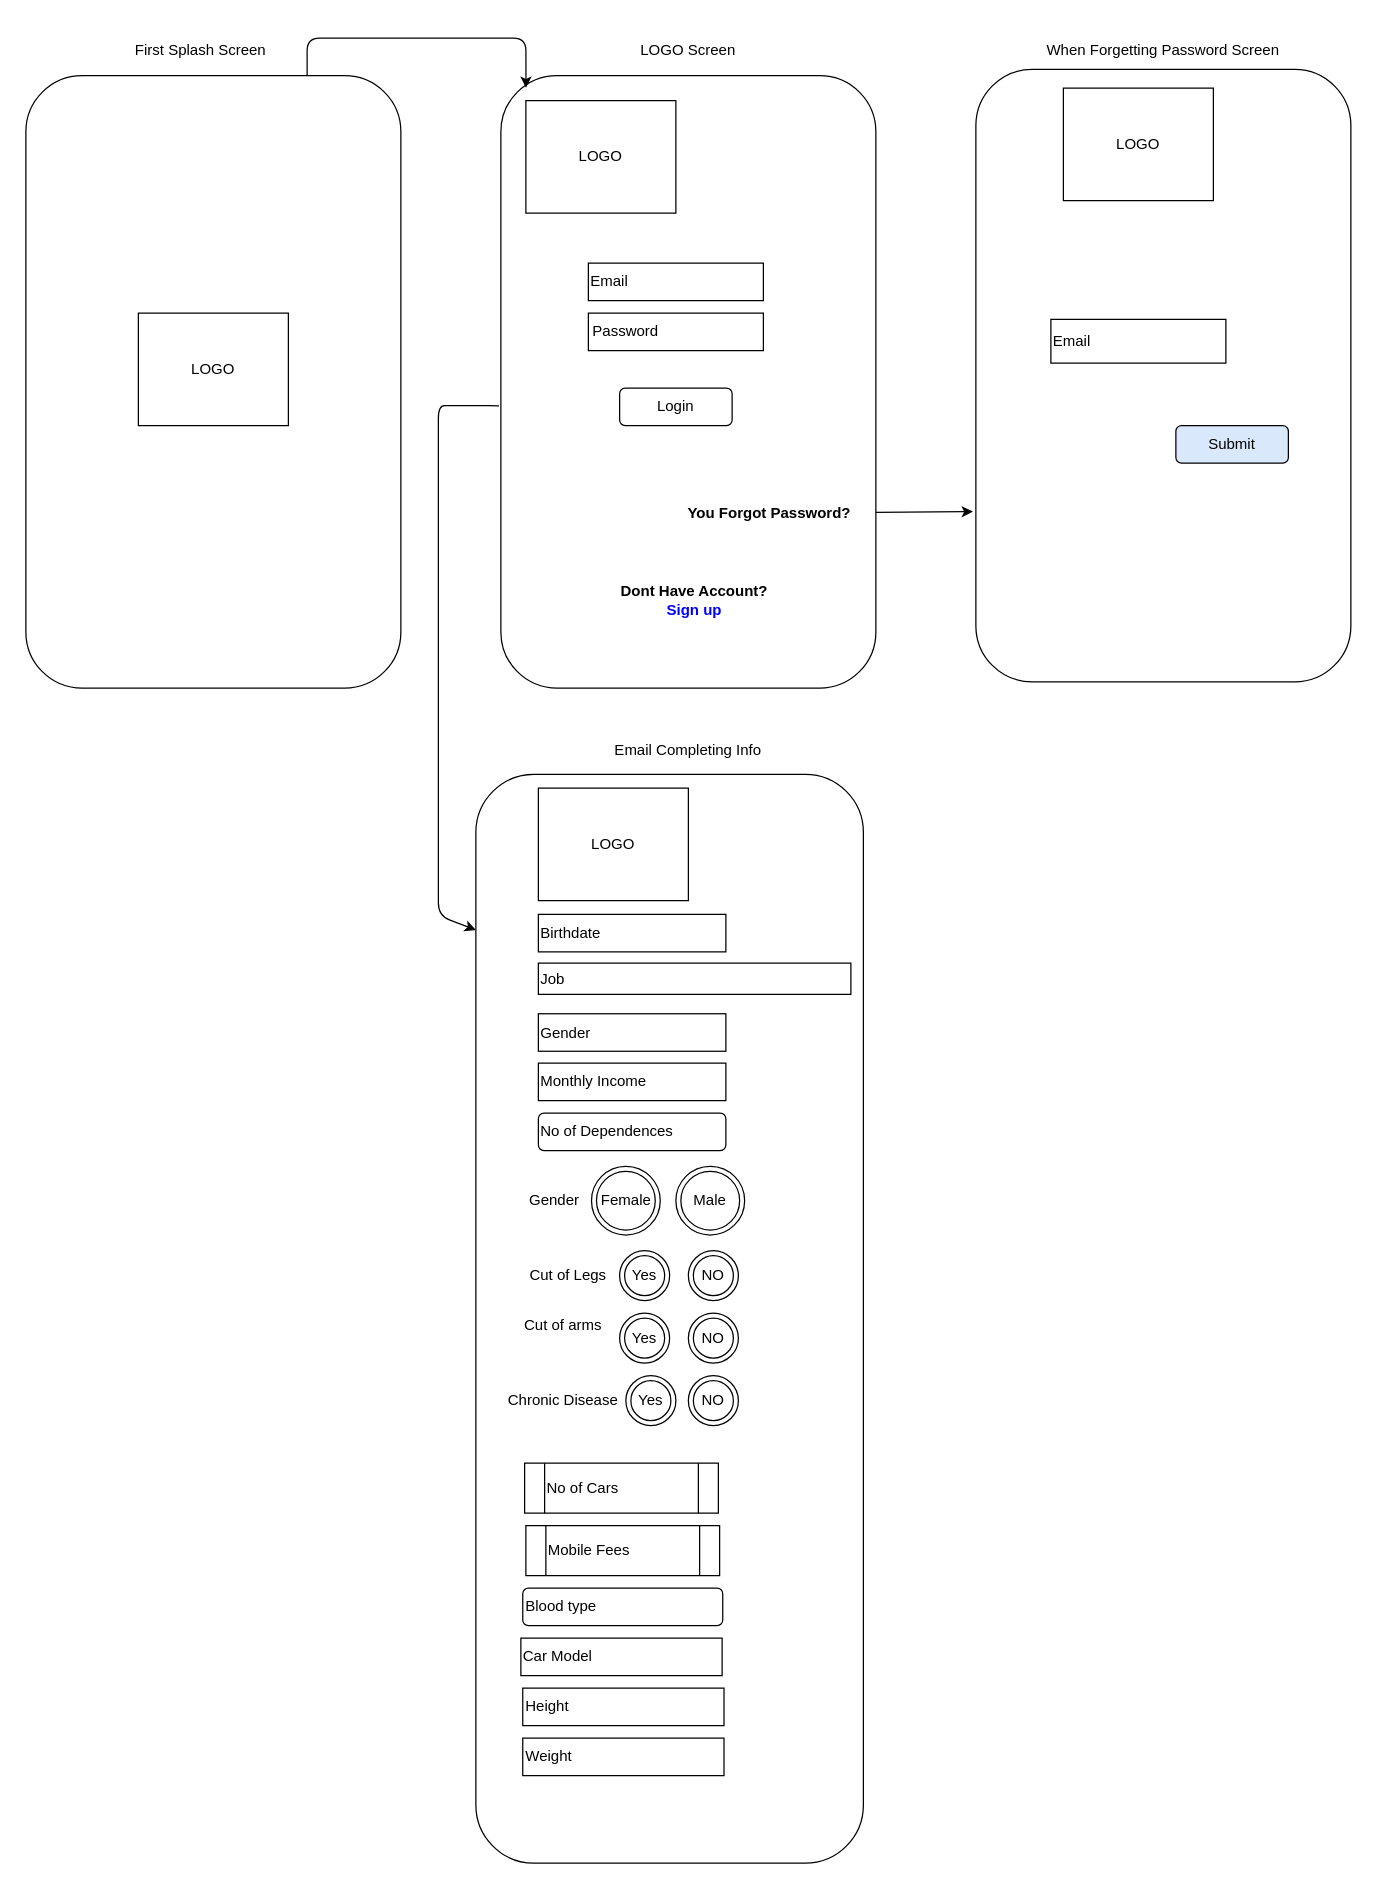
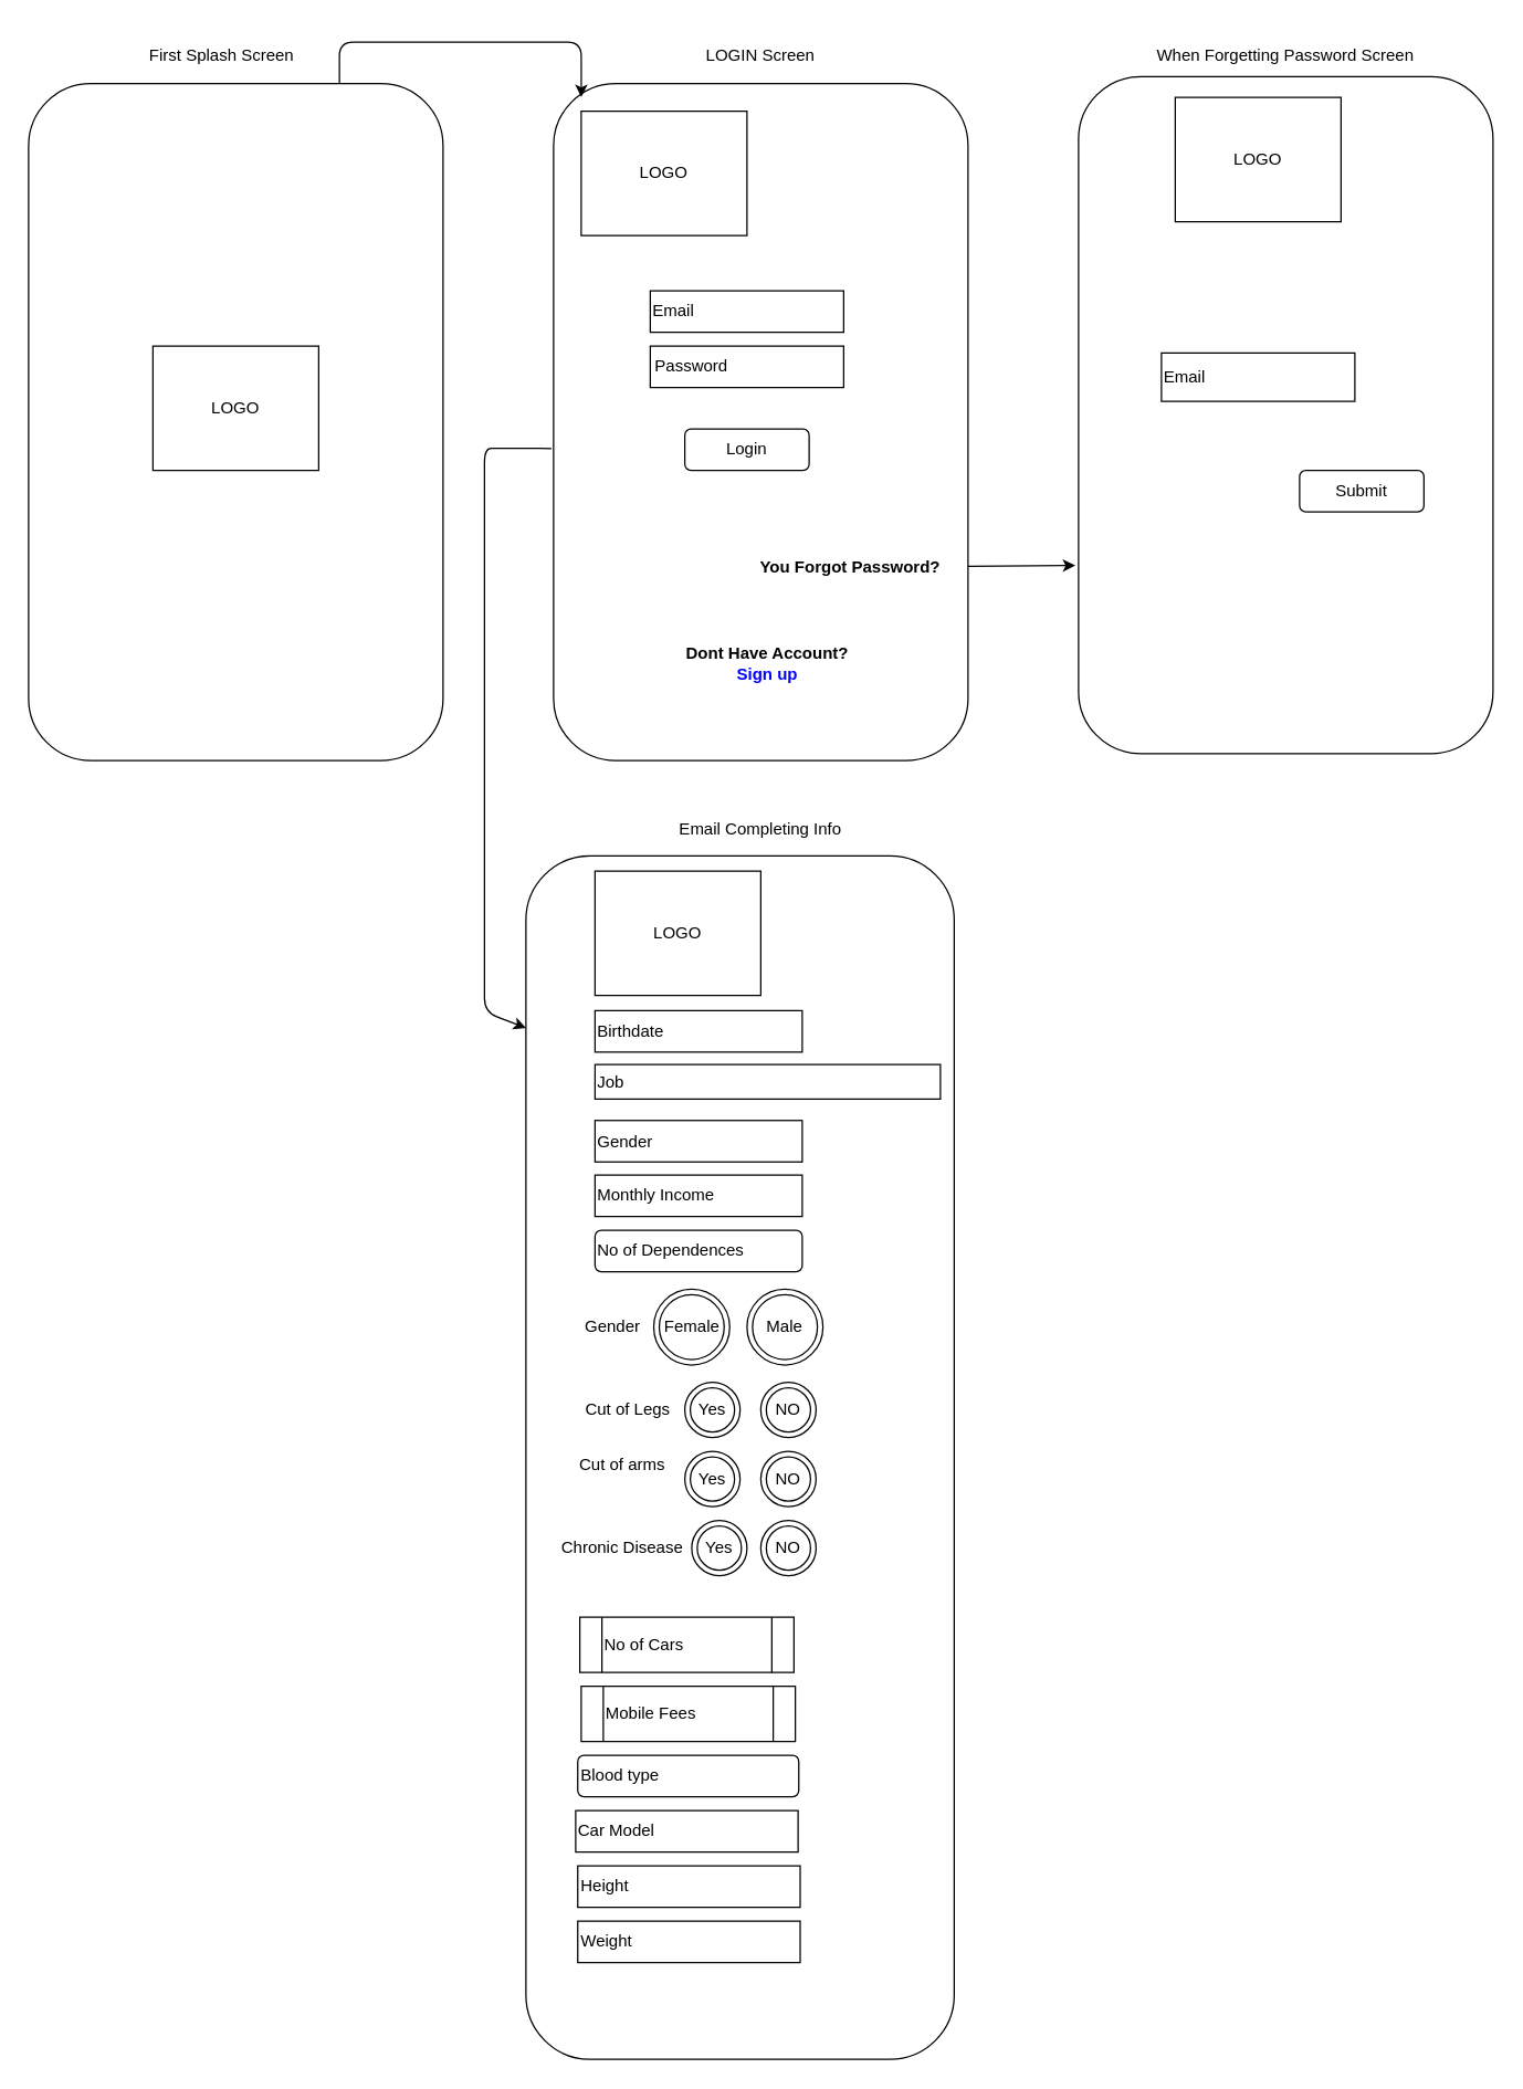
  <mxCell id="0" />
  <mxCell id="1" parent="0" />
  <mxCell id="2" value="" style="rounded=1;whiteSpace=wrap;html=1;" vertex="1" parent="1"><mxGeometry x="20" y="60" width="300" height="490" as="geometry" /></mxCell>
  <mxCell id="3" value="LOGO" style="rounded=0;whiteSpace=wrap;html=1;" vertex="1" parent="1"><mxGeometry x="110" y="250" width="120" height="90" as="geometry" /></mxCell>
  <mxCell id="4" value="First Splash Screen&lt;br&gt;" style="text;html=1;strokeColor=none;fillColor=none;align=center;verticalAlign=middle;whiteSpace=wrap;rounded=0;" vertex="1" parent="1"><mxGeometry x="50" y="30" width="220" height="20" as="geometry" /></mxCell>
  <mxCell id="5" value="" style="rounded=1;whiteSpace=wrap;html=1;" vertex="1" parent="1"><mxGeometry x="400" y="60" width="300" height="490" as="geometry" /></mxCell>
- <mxCell id="6" value="LOGO Screen&lt;br&gt;" style="text;html=1;strokeColor=none;fillColor=none;align=center;verticalAlign=middle;whiteSpace=wrap;rounded=0;" vertex="1" parent="1"><mxGeometry x="470" y="25" width="160" height="30" as="geometry" /></mxCell>
+ <mxCell id="6" value="LOGIN Screen&lt;br&gt;" style="text;html=1;strokeColor=none;fillColor=none;align=center;verticalAlign=middle;whiteSpace=wrap;rounded=0;" vertex="1" parent="1"><mxGeometry x="470" y="25" width="160" height="30" as="geometry" /></mxCell>
  <mxCell id="7" value="Email" style="rounded=0;whiteSpace=wrap;html=1;align=left;" vertex="1" parent="1"><mxGeometry x="470" y="210" width="140" height="30" as="geometry" /></mxCell>
  <mxCell id="8" value="" style="rounded=0;whiteSpace=wrap;html=1;" vertex="1" parent="1"><mxGeometry x="470" y="250" width="140" height="30" as="geometry" /></mxCell>
  <mxCell id="9" value="Password&lt;br&gt;" style="text;html=1;strokeColor=none;fillColor=none;align=center;verticalAlign=middle;whiteSpace=wrap;rounded=0;" vertex="1" parent="1"><mxGeometry x="480" y="255" width="40" height="20" as="geometry" /></mxCell>
  <mxCell id="10" value="" style="endArrow=classic;html=1;exitX=0.75;exitY=0;exitDx=0;exitDy=0;entryX=0.067;entryY=0.02;entryDx=0;entryDy=0;entryPerimeter=0;" edge="1" parent="1" source="2" target="5"><mxGeometry width="50" height="50" relative="1" as="geometry"><mxPoint x="470" y="340" as="sourcePoint" /><mxPoint x="398" y="350" as="targetPoint" /><Array as="points"><mxPoint x="245" y="30" /><mxPoint x="420" y="30" /></Array></mxGeometry></mxCell>
  <mxCell id="11" value="LOGO" style="rounded=0;whiteSpace=wrap;html=1;" vertex="1" parent="1"><mxGeometry x="420" y="80" width="120" height="90" as="geometry" /></mxCell>
  <mxCell id="12" value="You Forgot Password?" style="text;html=1;strokeColor=none;fillColor=none;align=center;verticalAlign=middle;whiteSpace=wrap;rounded=0;fontStyle=1" vertex="1" parent="1"><mxGeometry x="530" y="400" width="170" height="20" as="geometry" /></mxCell>
  <mxCell id="13" value="Dont Have Account?&lt;br&gt;&lt;font color=&quot;#0000ff&quot;&gt;Sign up&lt;/font&gt;" style="text;html=1;strokeColor=none;fillColor=none;align=center;verticalAlign=middle;whiteSpace=wrap;rounded=0;fontStyle=1" vertex="1" parent="1"><mxGeometry x="470" y="470" width="170" height="20" as="geometry" /></mxCell>
  <mxCell id="14" value="Login" style="rounded=1;whiteSpace=wrap;html=1;align=center;" vertex="1" parent="1"><mxGeometry x="495" y="310" width="90" height="30" as="geometry" /></mxCell>
  <mxCell id="15" style="edgeStyle=orthogonalEdgeStyle;rounded=0;orthogonalLoop=1;jettySize=auto;html=1;exitX=0.5;exitY=1;exitDx=0;exitDy=0;" edge="1" parent="1" source="14" target="14"><mxGeometry relative="1" as="geometry" /></mxCell>
  <mxCell id="16" value="" style="rounded=1;whiteSpace=wrap;html=1;" vertex="1" parent="1"><mxGeometry x="780" y="55" width="300" height="490" as="geometry" /></mxCell>
  <mxCell id="17" value="When Forgetting Password Screen" style="text;html=1;strokeColor=none;fillColor=none;align=center;verticalAlign=middle;whiteSpace=wrap;rounded=0;" vertex="1" parent="1"><mxGeometry x="820" y="20" width="220" height="40" as="geometry" /></mxCell>
  <mxCell id="18" value="" style="endArrow=classic;html=1;entryX=-0.008;entryY=0.722;entryDx=0;entryDy=0;entryPerimeter=0;" edge="1" parent="1" source="12" target="16"><mxGeometry width="50" height="50" relative="1" as="geometry"><mxPoint x="530" y="310" as="sourcePoint" /><mxPoint x="580" y="260" as="targetPoint" /></mxGeometry></mxCell>
  <mxCell id="19" value="Email" style="rounded=0;whiteSpace=wrap;html=1;align=left;" vertex="1" parent="1"><mxGeometry x="840" y="255" width="140" height="35" as="geometry" /></mxCell>
  <mxCell id="20" value="LOGO" style="rounded=0;whiteSpace=wrap;html=1;" vertex="1" parent="1"><mxGeometry x="850" y="70" width="120" height="90" as="geometry" /></mxCell>
- <mxCell id="21" value="Submit" style="rounded=1;whiteSpace=wrap;html=1;align=center;fillColor=#dae8fc;" vertex="1" parent="1"><mxGeometry x="940" y="340" width="90" height="30" as="geometry" /></mxCell>
+ <mxCell id="21" value="Submit" style="rounded=1;whiteSpace=wrap;html=1;align=center;" vertex="1" parent="1"><mxGeometry x="940" y="340" width="90" height="30" as="geometry" /></mxCell>
  <mxCell id="22" value="" style="rounded=1;whiteSpace=wrap;html=1;" vertex="1" parent="1"><mxGeometry x="380" y="619" width="310" height="871" as="geometry" /></mxCell>
  <mxCell id="23" value="" style="endArrow=classic;html=1;exitX=-0.005;exitY=0.539;exitDx=0;exitDy=0;exitPerimeter=0;entryX=0;entryY=0.143;entryDx=0;entryDy=0;entryPerimeter=0;" edge="1" parent="1" source="5" target="22"><mxGeometry width="50" height="50" relative="1" as="geometry"><mxPoint x="500" y="600" as="sourcePoint" /><mxPoint x="390" y="713" as="targetPoint" /><Array as="points"><mxPoint x="380" y="324" /><mxPoint x="370" y="324" /><mxPoint x="350" y="324" /><mxPoint x="350" y="550" /><mxPoint x="350" y="732" /></Array></mxGeometry></mxCell>
  <mxCell id="24" value="LOGO" style="rounded=0;whiteSpace=wrap;html=1;" vertex="1" parent="1"><mxGeometry x="430" y="630" width="120" height="90" as="geometry" /></mxCell>
  <mxCell id="25" value="Email Completing Info" style="text;html=1;strokeColor=none;fillColor=none;align=center;verticalAlign=middle;whiteSpace=wrap;rounded=0;" vertex="1" parent="1"><mxGeometry x="470" y="590" width="160" height="20" as="geometry" /></mxCell>
  <mxCell id="26" value="Birthdate" style="rounded=0;whiteSpace=wrap;html=1;align=left;" vertex="1" parent="1"><mxGeometry x="430" y="731" width="150" height="30" as="geometry" /></mxCell>
  <mxCell id="27" value="Gender" style="rounded=0;whiteSpace=wrap;html=1;align=left;" vertex="1" parent="1"><mxGeometry x="430" y="810.5" width="150" height="30" as="geometry" /></mxCell>
  <mxCell id="28" value="Monthly Income" style="rounded=0;whiteSpace=wrap;html=1;align=left;" vertex="1" parent="1"><mxGeometry x="430" y="850" width="150" height="30" as="geometry" /></mxCell>
  <mxCell id="29" value="No of Dependences" style="whiteSpace=wrap;html=1;align=left;rounded=1;" vertex="1" parent="1"><mxGeometry x="430" y="890" width="150" height="30" as="geometry" /></mxCell>
  <mxCell id="30" value="Gender" style="text;html=1;strokeColor=none;fillColor=none;align=center;verticalAlign=middle;whiteSpace=wrap;rounded=0;" vertex="1" parent="1"><mxGeometry x="422.5" y="950" width="40" height="20" as="geometry" /></mxCell>
  <mxCell id="31" value="Blood type" style="whiteSpace=wrap;html=1;align=left;rounded=1;" vertex="1" parent="1"><mxGeometry x="417.5" y="1270" width="160" height="30" as="geometry" /></mxCell>
  <mxCell id="32" value="Car Model" style="rounded=0;whiteSpace=wrap;html=1;align=left;" vertex="1" parent="1"><mxGeometry x="416" y="1310" width="161" height="30" as="geometry" /></mxCell>
  <mxCell id="33" value="Job" style="rounded=0;whiteSpace=wrap;html=1;align=left;" vertex="1" parent="1"><mxGeometry x="430" y="770" width="250" height="25" as="geometry" /></mxCell>
  <mxCell id="34" value="Height" style="rounded=0;whiteSpace=wrap;html=1;align=left;" vertex="1" parent="1"><mxGeometry x="417.5" y="1350" width="161" height="30" as="geometry" /></mxCell>
  <mxCell id="35" value="Weight" style="rounded=0;whiteSpace=wrap;html=1;align=left;" vertex="1" parent="1"><mxGeometry x="417.5" y="1390" width="161" height="30" as="geometry" /></mxCell>
  <mxCell id="36" value="Cut of Legs" style="text;html=1;strokeColor=none;fillColor=none;align=center;verticalAlign=middle;whiteSpace=wrap;rounded=0;" vertex="1" parent="1"><mxGeometry x="419" y="1010" width="70" height="20" as="geometry" /></mxCell>
  <mxCell id="37" value="Mobile Fees" style="shape=process;whiteSpace=wrap;html=1;backgroundOutline=1;align=left;" vertex="1" parent="1"><mxGeometry x="420" y="1220" width="155" height="40" as="geometry" /></mxCell>
  <mxCell id="38" value="No of Cars" style="shape=process;whiteSpace=wrap;html=1;backgroundOutline=1;align=left;" vertex="1" parent="1"><mxGeometry x="419" y="1170" width="155" height="40" as="geometry" /></mxCell>
  <mxCell id="39" value="Yes&lt;span style=&quot;color: rgba(0 , 0 , 0 , 0) ; font-family: monospace ; font-size: 0px&quot;&gt;%3CmxGraphModel%3E%3Croot%3E%3CmxCell%20id%3D%220%22%2F%3E%3CmxCell%20id%3D%221%22%20parent%3D%220%22%2F%3E%3CmxCell%20id%3D%222%22%20value%3D%22Mobile%20Fees%22%20style%3D%22shape%3Dprocess%3BwhiteSpace%3Dwrap%3Bhtml%3D1%3BbackgroundOutline%3D1%3Balign%3Dleft%3B%22%20vertex%3D%221%22%20parent%3D%221%22%3E%3CmxGeometry%20x%3D%22454%22%20y%3D%221100%22%20width%3D%22145%22%20height%3D%2240%22%20as%3D%22geometry%22%2F%3E%3C%2FmxCell%3E%3C%2Froot%3E%3C%2FmxGraphModel%3E&lt;/span&gt;" style="ellipse;shape=doubleEllipse;whiteSpace=wrap;html=1;aspect=fixed;align=center;" vertex="1" parent="1"><mxGeometry x="495" y="1000" width="40" height="40" as="geometry" /></mxCell>
  <mxCell id="40" value="NO" style="ellipse;shape=doubleEllipse;whiteSpace=wrap;html=1;aspect=fixed;align=center;" vertex="1" parent="1"><mxGeometry x="550" y="1000" width="40" height="40" as="geometry" /></mxCell>
  <mxCell id="41" value="Female" style="ellipse;shape=doubleEllipse;whiteSpace=wrap;html=1;aspect=fixed;align=center;" vertex="1" parent="1"><mxGeometry x="472.5" y="932.5" width="55" height="55" as="geometry" /></mxCell>
  <mxCell id="42" value="Male" style="ellipse;shape=doubleEllipse;whiteSpace=wrap;html=1;aspect=fixed;align=center;" vertex="1" parent="1"><mxGeometry x="540" y="932.5" width="55" height="55" as="geometry" /></mxCell>
  <mxCell id="43" value="Cut of arms" style="text;html=1;strokeColor=none;fillColor=none;align=center;verticalAlign=middle;whiteSpace=wrap;rounded=0;" vertex="1" parent="1"><mxGeometry x="415" y="1050" width="70" height="20" as="geometry" /></mxCell>
  <mxCell id="44" value="Yes&lt;span style=&quot;color: rgba(0 , 0 , 0 , 0) ; font-family: monospace ; font-size: 0px&quot;&gt;%3CmxGraphModel%3E%3Croot%3E%3CmxCell%20id%3D%220%22%2F%3E%3CmxCell%20id%3D%221%22%20parent%3D%220%22%2F%3E%3CmxCell%20id%3D%222%22%20value%3D%22Mobile%20Fees%22%20style%3D%22shape%3Dprocess%3BwhiteSpace%3Dwrap%3Bhtml%3D1%3BbackgroundOutline%3D1%3Balign%3Dleft%3B%22%20vertex%3D%221%22%20parent%3D%221%22%3E%3CmxGeometry%20x%3D%22454%22%20y%3D%221100%22%20width%3D%22145%22%20height%3D%2240%22%20as%3D%22geometry%22%2F%3E%3C%2FmxCell%3E%3C%2Froot%3E%3C%2FmxGraphModel%3E&lt;/span&gt;" style="ellipse;shape=doubleEllipse;whiteSpace=wrap;html=1;aspect=fixed;align=center;" vertex="1" parent="1"><mxGeometry x="495" y="1050" width="40" height="40" as="geometry" /></mxCell>
  <mxCell id="45" value="NO" style="ellipse;shape=doubleEllipse;whiteSpace=wrap;html=1;aspect=fixed;align=center;" vertex="1" parent="1"><mxGeometry x="550" y="1050" width="40" height="40" as="geometry" /></mxCell>
  <mxCell id="46" value="Yes&lt;span style=&quot;color: rgba(0 , 0 , 0 , 0) ; font-family: monospace ; font-size: 0px&quot;&gt;%3CmxGraphModel%3E%3Croot%3E%3CmxCell%20id%3D%220%22%2F%3E%3CmxCell%20id%3D%221%22%20parent%3D%220%22%2F%3E%3CmxCell%20id%3D%222%22%20value%3D%22Mobile%20Fees%22%20style%3D%22shape%3Dprocess%3BwhiteSpace%3Dwrap%3Bhtml%3D1%3BbackgroundOutline%3D1%3Balign%3Dleft%3B%22%20vertex%3D%221%22%20parent%3D%221%22%3E%3CmxGeometry%20x%3D%22454%22%20y%3D%221100%22%20width%3D%22145%22%20height%3D%2240%22%20as%3D%22geometry%22%2F%3E%3C%2FmxCell%3E%3C%2Froot%3E%3C%2FmxGraphModel%3E&lt;/span&gt;" style="ellipse;shape=doubleEllipse;whiteSpace=wrap;html=1;aspect=fixed;align=center;" vertex="1" parent="1"><mxGeometry x="500" y="1100" width="40" height="40" as="geometry" /></mxCell>
  <mxCell id="47" value="NO" style="ellipse;shape=doubleEllipse;whiteSpace=wrap;html=1;aspect=fixed;align=center;" vertex="1" parent="1"><mxGeometry x="550" y="1100" width="40" height="40" as="geometry" /></mxCell>
  <mxCell id="48" value="Chronic Disease" style="text;html=1;strokeColor=none;fillColor=none;align=center;verticalAlign=middle;whiteSpace=wrap;rounded=0;" vertex="1" parent="1"><mxGeometry x="400" y="1110" width="100" height="20" as="geometry" /></mxCell>
